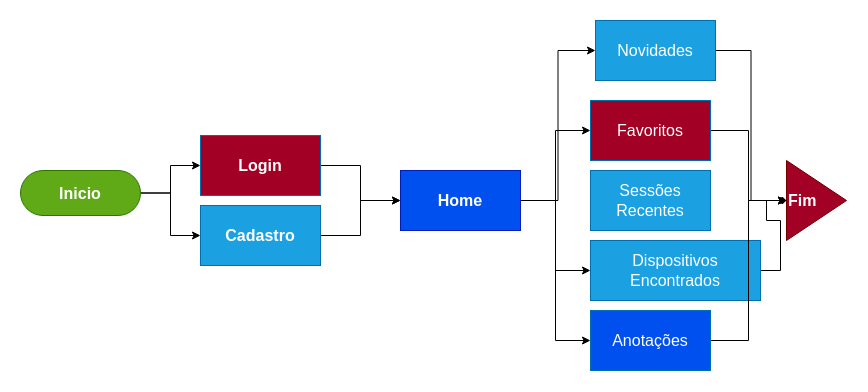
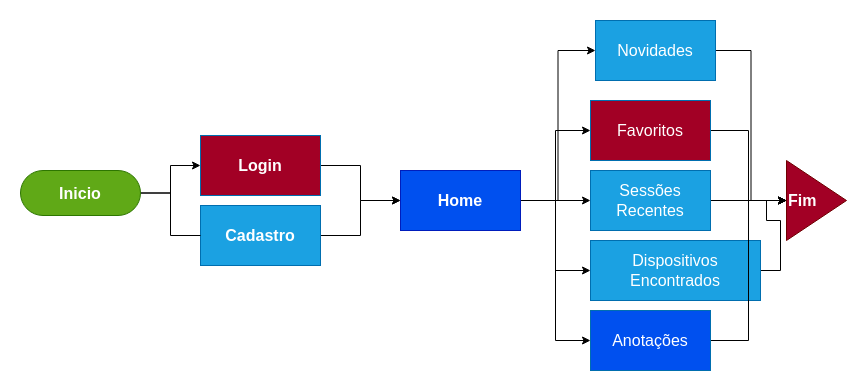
  <mxCell id="0" />
  <mxCell id="1" parent="0" />
  <mxCell id="2" style="edgeStyle=orthogonalEdgeStyle;rounded=0;orthogonalLoop=1;jettySize=auto;html=1;entryX=0;entryY=0.5;entryDx=0;entryDy=0;fontSize=16;fontStyle=1" edge="1" parent="1" source="3" target="11"><mxGeometry relative="1" as="geometry" /></mxCell>
  <mxCell id="3" value="Login" style="rounded=0;whiteSpace=wrap;html=1;fillColor=#a20025;fontColor=#ffffff;strokeColor=#006EAF;fontSize=16;fontStyle=1;" vertex="1" parent="1"><mxGeometry x="200" y="135" width="120" height="60" as="geometry" /></mxCell>
  <mxCell id="4" style="edgeStyle=orthogonalEdgeStyle;rounded=0;orthogonalLoop=1;jettySize=auto;html=1;entryX=0;entryY=0.5;entryDx=0;entryDy=0;fontSize=16;fontStyle=1" edge="1" parent="1" source="5" target="11"><mxGeometry relative="1" as="geometry" /></mxCell>
  <mxCell id="5" value="Cadastro" style="rounded=0;whiteSpace=wrap;html=1;fillColor=#1ba1e2;fontColor=#ffffff;strokeColor=#006EAF;fontSize=16;fontStyle=1" vertex="1" parent="1"><mxGeometry x="200" y="205" width="120" height="60" as="geometry" /></mxCell>
  <mxCell id="6" style="edgeStyle=orthogonalEdgeStyle;rounded=0;orthogonalLoop=1;jettySize=auto;html=1;entryX=0;entryY=0.5;entryDx=0;entryDy=0;" edge="1" parent="1" source="11" target="13"><mxGeometry relative="1" as="geometry" /></mxCell>
  <mxCell id="7" style="edgeStyle=orthogonalEdgeStyle;rounded=0;orthogonalLoop=1;jettySize=auto;html=1;entryX=0;entryY=0.5;entryDx=0;entryDy=0;" edge="1" parent="1" source="11" target="15"><mxGeometry relative="1" as="geometry" /></mxCell>
+ <mxCell id="8" style="edgeStyle=orthogonalEdgeStyle;rounded=0;orthogonalLoop=1;jettySize=auto;html=1;entryX=0;entryY=0.5;entryDx=0;entryDy=0;" edge="1" parent="1" source="11" target="17"><mxGeometry relative="1" as="geometry" /></mxCell>
  <mxCell id="9" style="edgeStyle=orthogonalEdgeStyle;rounded=0;orthogonalLoop=1;jettySize=auto;html=1;entryX=0;entryY=0.5;entryDx=0;entryDy=0;" edge="1" parent="1" source="11" target="19"><mxGeometry relative="1" as="geometry" /></mxCell>
  <mxCell id="10" style="edgeStyle=orthogonalEdgeStyle;rounded=0;orthogonalLoop=1;jettySize=auto;html=1;entryX=0;entryY=0.5;entryDx=0;entryDy=0;" edge="1" parent="1" source="11" target="21"><mxGeometry relative="1" as="geometry" /></mxCell>
  <mxCell id="11" value="Home" style="rounded=0;whiteSpace=wrap;html=1;fillColor=#0050ef;fontColor=#ffffff;strokeColor=#001DBC;fontSize=16;fontStyle=1" vertex="1" parent="1"><mxGeometry x="400" y="170" width="120" height="60" as="geometry" /></mxCell>
  <mxCell id="12" style="edgeStyle=orthogonalEdgeStyle;rounded=0;orthogonalLoop=1;jettySize=auto;html=1;entryX=0;entryY=0.5;entryDx=0;entryDy=0;fontSize=16;" edge="1" parent="1" source="13" target="22"><mxGeometry relative="1" as="geometry" /></mxCell>
  <mxCell id="13" value="Novidades" style="rounded=0;whiteSpace=wrap;html=1;fillColor=#1ba1e2;fontColor=#ffffff;strokeColor=#006EAF;fontSize=16;" vertex="1" parent="1"><mxGeometry x="595" y="20" width="120" height="60" as="geometry" /></mxCell>
- <mxCell id="14" style="edgeStyle=orthogonalEdgeStyle;rounded=0;orthogonalLoop=1;jettySize=auto;html=1;entryX=0;entryY=0.5;entryDx=0;entryDy=0;fontSize=16;endArrow=diamond;" edge="1" parent="1" source="15" target="22"><mxGeometry relative="1" as="geometry" /></mxCell>
+ <mxCell id="14" style="edgeStyle=orthogonalEdgeStyle;rounded=0;orthogonalLoop=1;jettySize=auto;html=1;entryX=0;entryY=0.5;entryDx=0;entryDy=0;fontSize=16;" edge="1" parent="1" source="15" target="22"><mxGeometry relative="1" as="geometry" /></mxCell>
  <mxCell id="15" value="Favoritos" style="rounded=0;whiteSpace=wrap;html=1;fillColor=#a20025;fontColor=#ffffff;strokeColor=#006EAF;fontSize=16;" vertex="1" parent="1"><mxGeometry x="590" y="100" width="120" height="60" as="geometry" /></mxCell>
+ <mxCell id="16" style="edgeStyle=orthogonalEdgeStyle;rounded=0;orthogonalLoop=1;jettySize=auto;html=1;entryX=0;entryY=0.5;entryDx=0;entryDy=0;fontSize=16;" edge="1" parent="1" source="17" target="22"><mxGeometry relative="1" as="geometry" /></mxCell>
  <mxCell id="17" value="Sessões Recentes" style="rounded=0;whiteSpace=wrap;html=1;fillColor=#1ba1e2;fontColor=#ffffff;strokeColor=#006EAF;fontSize=16;" vertex="1" parent="1"><mxGeometry x="590" y="170" width="120" height="60" as="geometry" /></mxCell>
  <mxCell id="18" style="edgeStyle=orthogonalEdgeStyle;rounded=0;orthogonalLoop=1;jettySize=auto;html=1;entryX=0;entryY=0.5;entryDx=0;entryDy=0;fontSize=16;" edge="1" parent="1" source="19" target="22"><mxGeometry relative="1" as="geometry" /></mxCell>
  <mxCell id="19" value="Dispositivos Encontrados" style="rounded=0;whiteSpace=wrap;html=1;fillColor=#1ba1e2;fontColor=#ffffff;strokeColor=#006EAF;fontSize=16;" vertex="1" parent="1"><mxGeometry x="590" y="240" width="170" height="60" as="geometry" /></mxCell>
  <mxCell id="20" style="edgeStyle=orthogonalEdgeStyle;rounded=0;orthogonalLoop=1;jettySize=auto;html=1;entryX=0;entryY=0.5;entryDx=0;entryDy=0;fontSize=16;" edge="1" parent="1" source="21" target="22"><mxGeometry relative="1" as="geometry" /></mxCell>
  <mxCell id="21" value="Anotações" style="rounded=0;whiteSpace=wrap;html=1;fillColor=#0050ef;fontColor=#ffffff;strokeColor=#006EAF;fontSize=16;" vertex="1" parent="1"><mxGeometry x="590" y="310" width="120" height="60" as="geometry" /></mxCell>
  <mxCell id="22" value="Fim" style="triangle;whiteSpace=wrap;html=1;fillColor=#a20025;fontColor=#ffffff;strokeColor=#6F0000;align=left;fontSize=16;fontStyle=1" vertex="1" parent="1"><mxGeometry x="786" y="160" width="60" height="80" as="geometry" /></mxCell>
  <mxCell id="23" style="edgeStyle=orthogonalEdgeStyle;rounded=0;orthogonalLoop=1;jettySize=auto;html=1;entryX=0;entryY=0.5;entryDx=0;entryDy=0;fontSize=16;fontStyle=1" edge="1" parent="1" source="25" target="3"><mxGeometry relative="1" as="geometry" /></mxCell>
- <mxCell id="24" style="edgeStyle=orthogonalEdgeStyle;rounded=0;orthogonalLoop=1;jettySize=auto;html=1;entryX=0;entryY=0.5;entryDx=0;entryDy=0;fontSize=16;fontStyle=1" edge="1" parent="1" source="25" target="5"><mxGeometry relative="1" as="geometry" /></mxCell>
+ <mxCell id="24" style="edgeStyle=orthogonalEdgeStyle;rounded=0;orthogonalLoop=1;jettySize=auto;html=1;entryX=0;entryY=0.5;entryDx=0;entryDy=0;fontSize=16;fontStyle=1;endArrow=none;" edge="1" parent="1" source="25" target="5"><mxGeometry relative="1" as="geometry" /></mxCell>
  <mxCell id="25" value="Inicio" style="rounded=1;whiteSpace=wrap;html=1;arcSize=50;fillColor=#60a917;fontColor=#ffffff;strokeColor=#2D7600;fontSize=16;fontStyle=1" vertex="1" parent="1"><mxGeometry x="20" y="170" width="120" height="45" as="geometry" /></mxCell>
